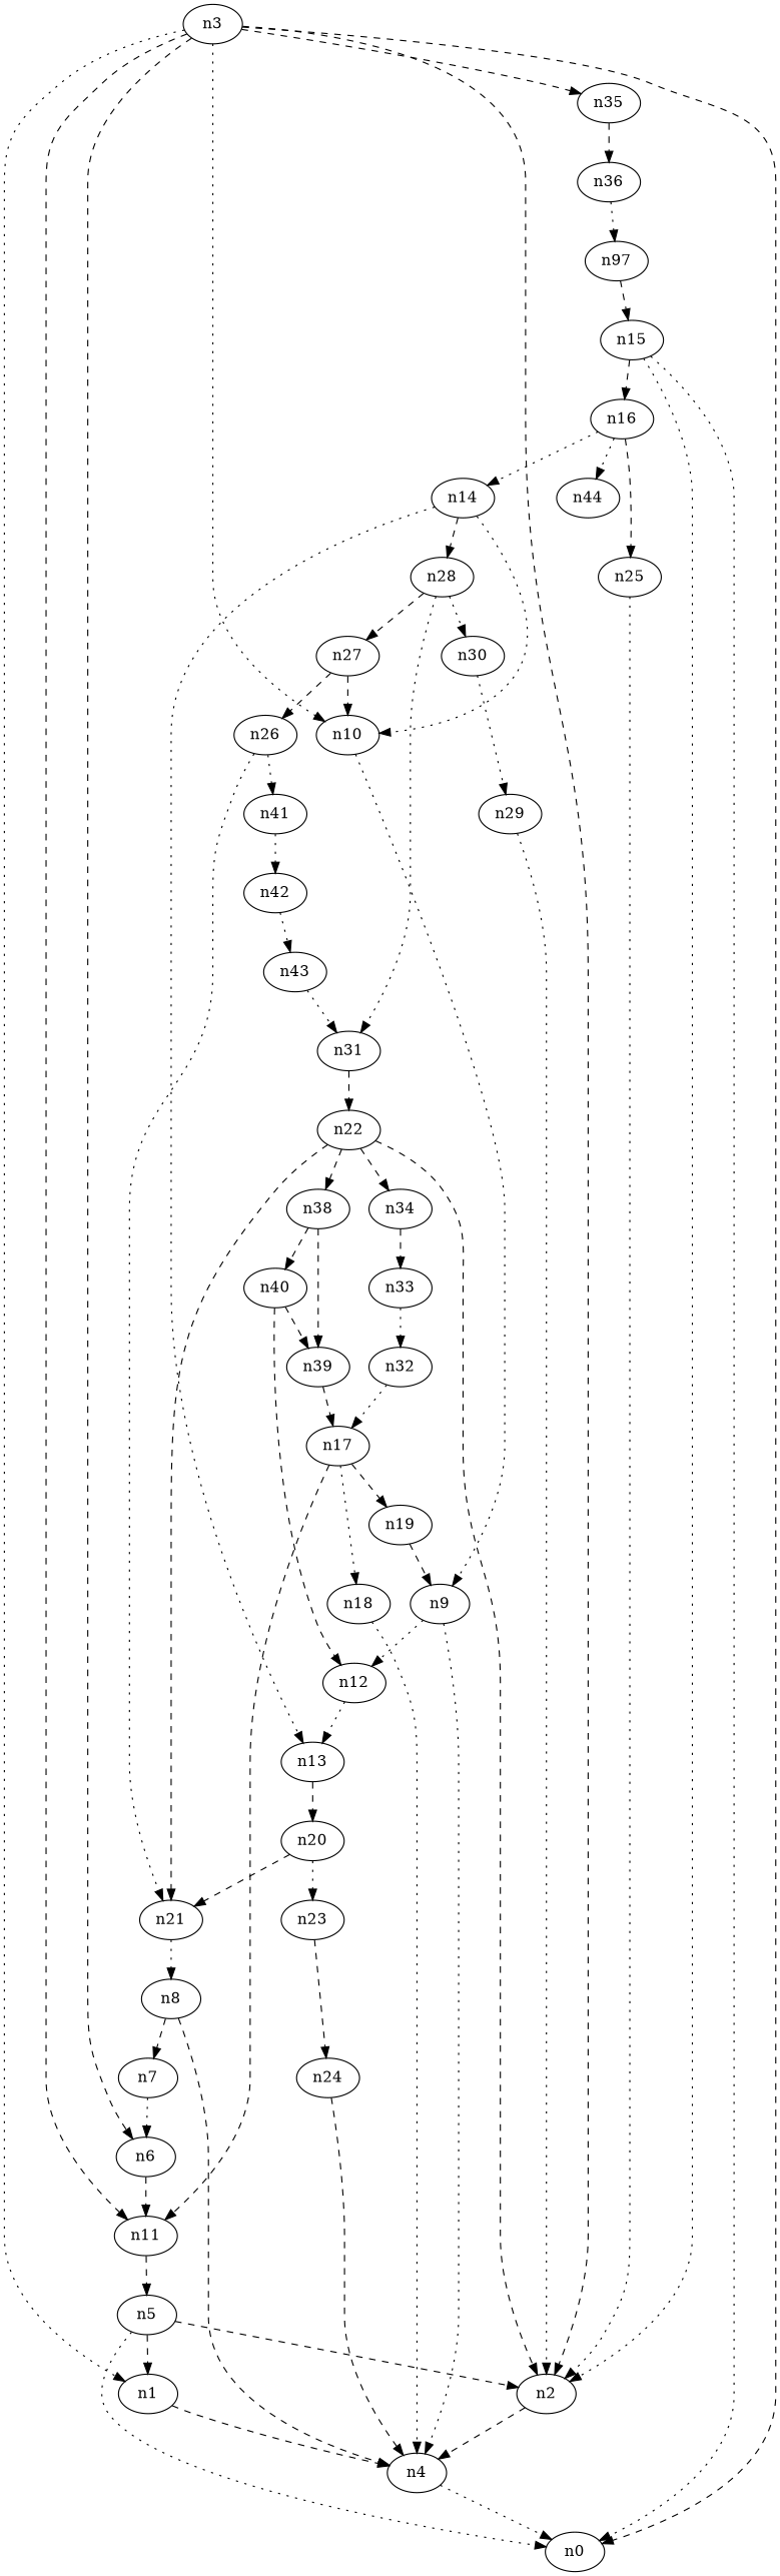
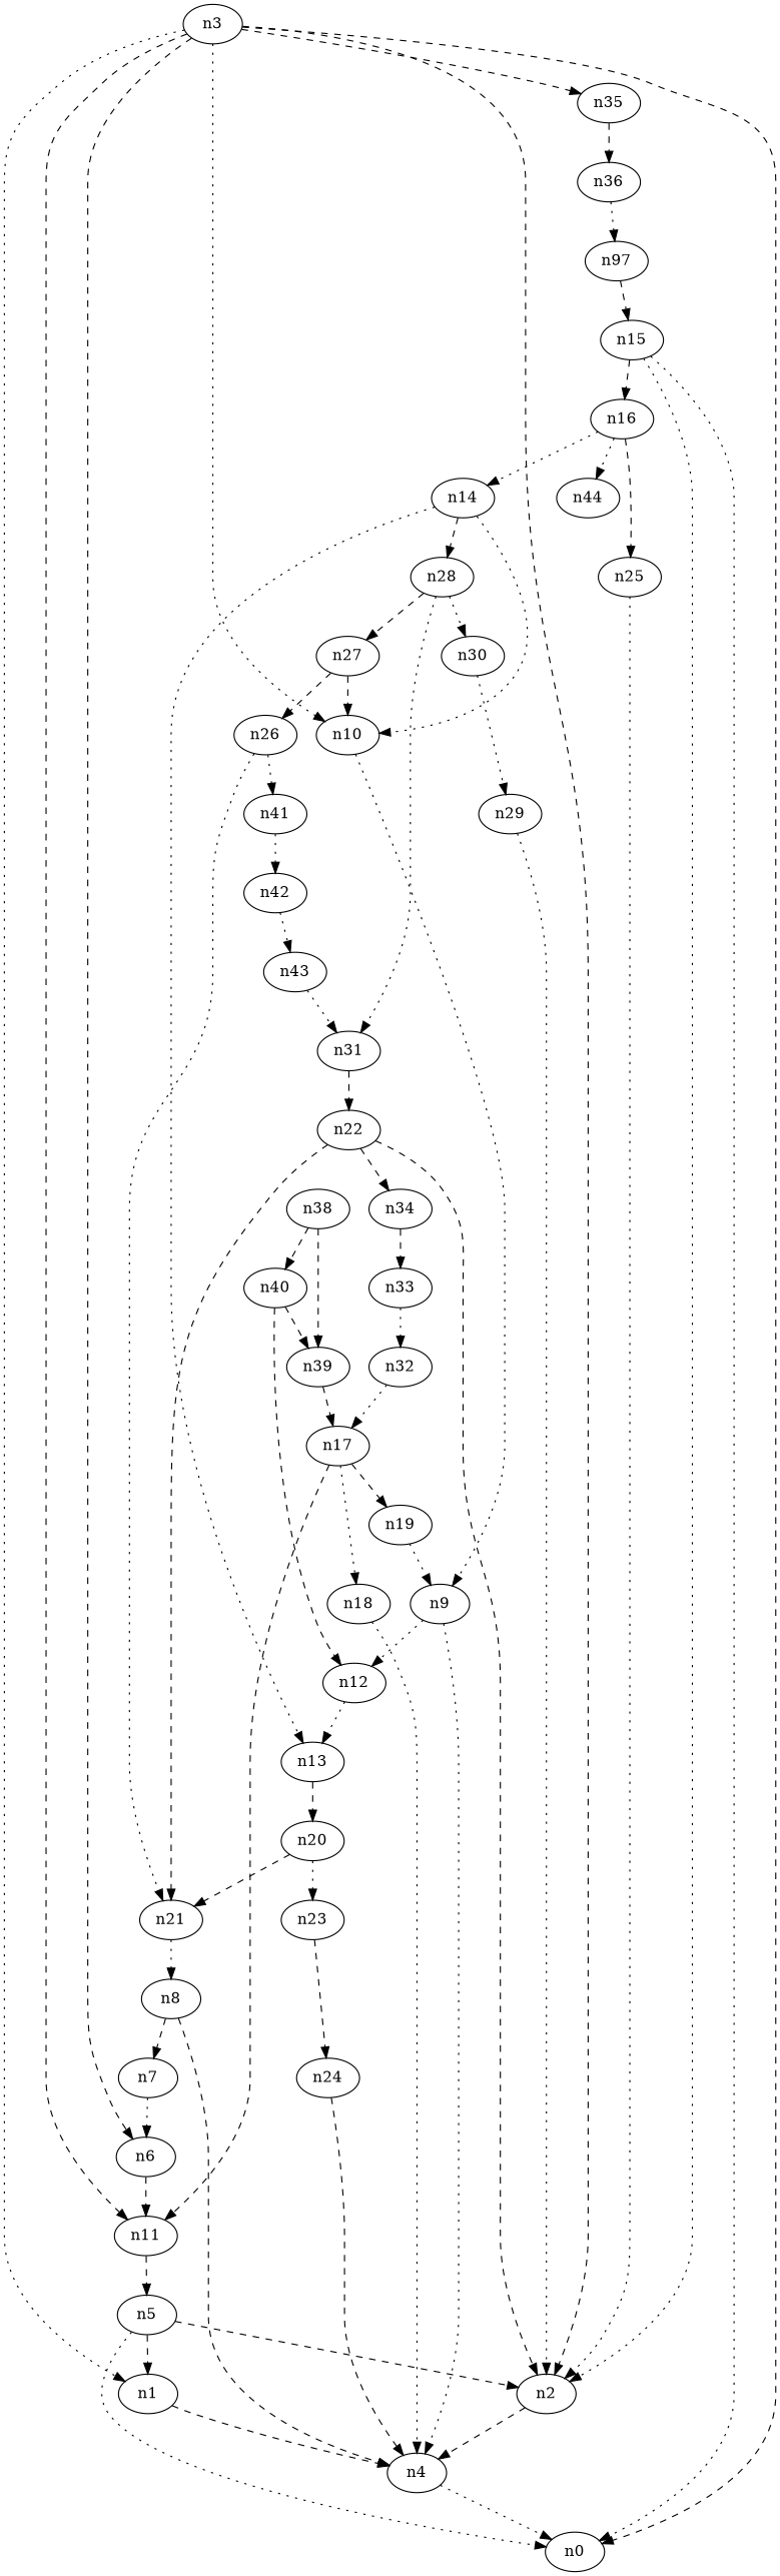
  digraph {
    edge [style=dashed]
    n1
    n4
    n0
    n2
    n3
    n6
    n10
    n11
    n35
    n9
    n5
    n36
    n12
    n37 [label=n97]
    n7
    n8
    n13
    n20
    n21
    n23
    n24
    n14
    n28
    n27
    n30
    n31
    n26
    n29
    n22
    n15
    n16
    n25
    n44
    n17
    n18
    n19
    n34
    n38
    n33
    n39
    n40
    n32
    n41
    n42
    n43
    n1 -> n4
    n4 -> n0 [style=dotted]
    n2 -> n4
    n3 -> n1 [style=dotted]
    n3 -> n0
    n3 -> n2
    n3 -> n6
    n3 -> n10 [style=dotted]
    n3 -> n11
    n3 -> n35
    n6 -> n11
    n10 -> n9 [style=dotted]
    n11 -> n5
    n35 -> n36
    n9 -> n4 [style=dotted]
    n9 -> n12 [style=dotted]
    n5 -> n1
    n5 -> n0 [style=dotted]
    n5 -> n2
    n36 -> n37 [style=dotted]
    n12 -> n13 [style=dotted]
    n37 -> n15
    n7 -> n6 [style=dotted]
    n8 -> n4
    n8 -> n7
    n13 -> n20
    n20 -> n21
    n20 -> n23 [style=dotted]
    n21 -> n8 [style=dotted]
    n23 -> n24
    n24 -> n4
    n14 -> n10 [style=dotted]
    n14 -> n13 [style=dotted]
    n14 -> n28
    n28 -> n27
    n28 -> n30 [style=dotted]
    n28 -> n31 [style=dotted]
    n27 -> n10
    n27 -> n26
    n30 -> n29 [style=dotted]
    n31 -> n22
    n26 -> n21 [style=dotted]
    n26 -> n41 [style=dotted]
    n29 -> n2 [style=dotted]
    n22 -> n2
    n22 -> n21
    n22 -> n34
-   n22 -> n38
    n15 -> n0 [style=dotted]
    n15 -> n2 [style=dotted]
    n15 -> n16
    n16 -> n14 [style=dotted]
    n16 -> n25
    n16 -> n44 [style=dotted]
    n25 -> n2 [style=dotted]
    n17 -> n11
    n17 -> n18 [style=dotted]
    n17 -> n19
    n18 -> n4 [style=dotted]
-   n19 -> n9
+   n19 -> n9 [style=dotted]
    n34 -> n33
    n38 -> n39
    n38 -> n40
    n33 -> n32 [style=dotted]
    n39 -> n17
    n40 -> n12
    n40 -> n39
    n32 -> n17 [style=dotted]
    n41 -> n42 [style=dotted]
    n42 -> n43 [style=dotted]
    n43 -> n31 [style=dotted]
  }
